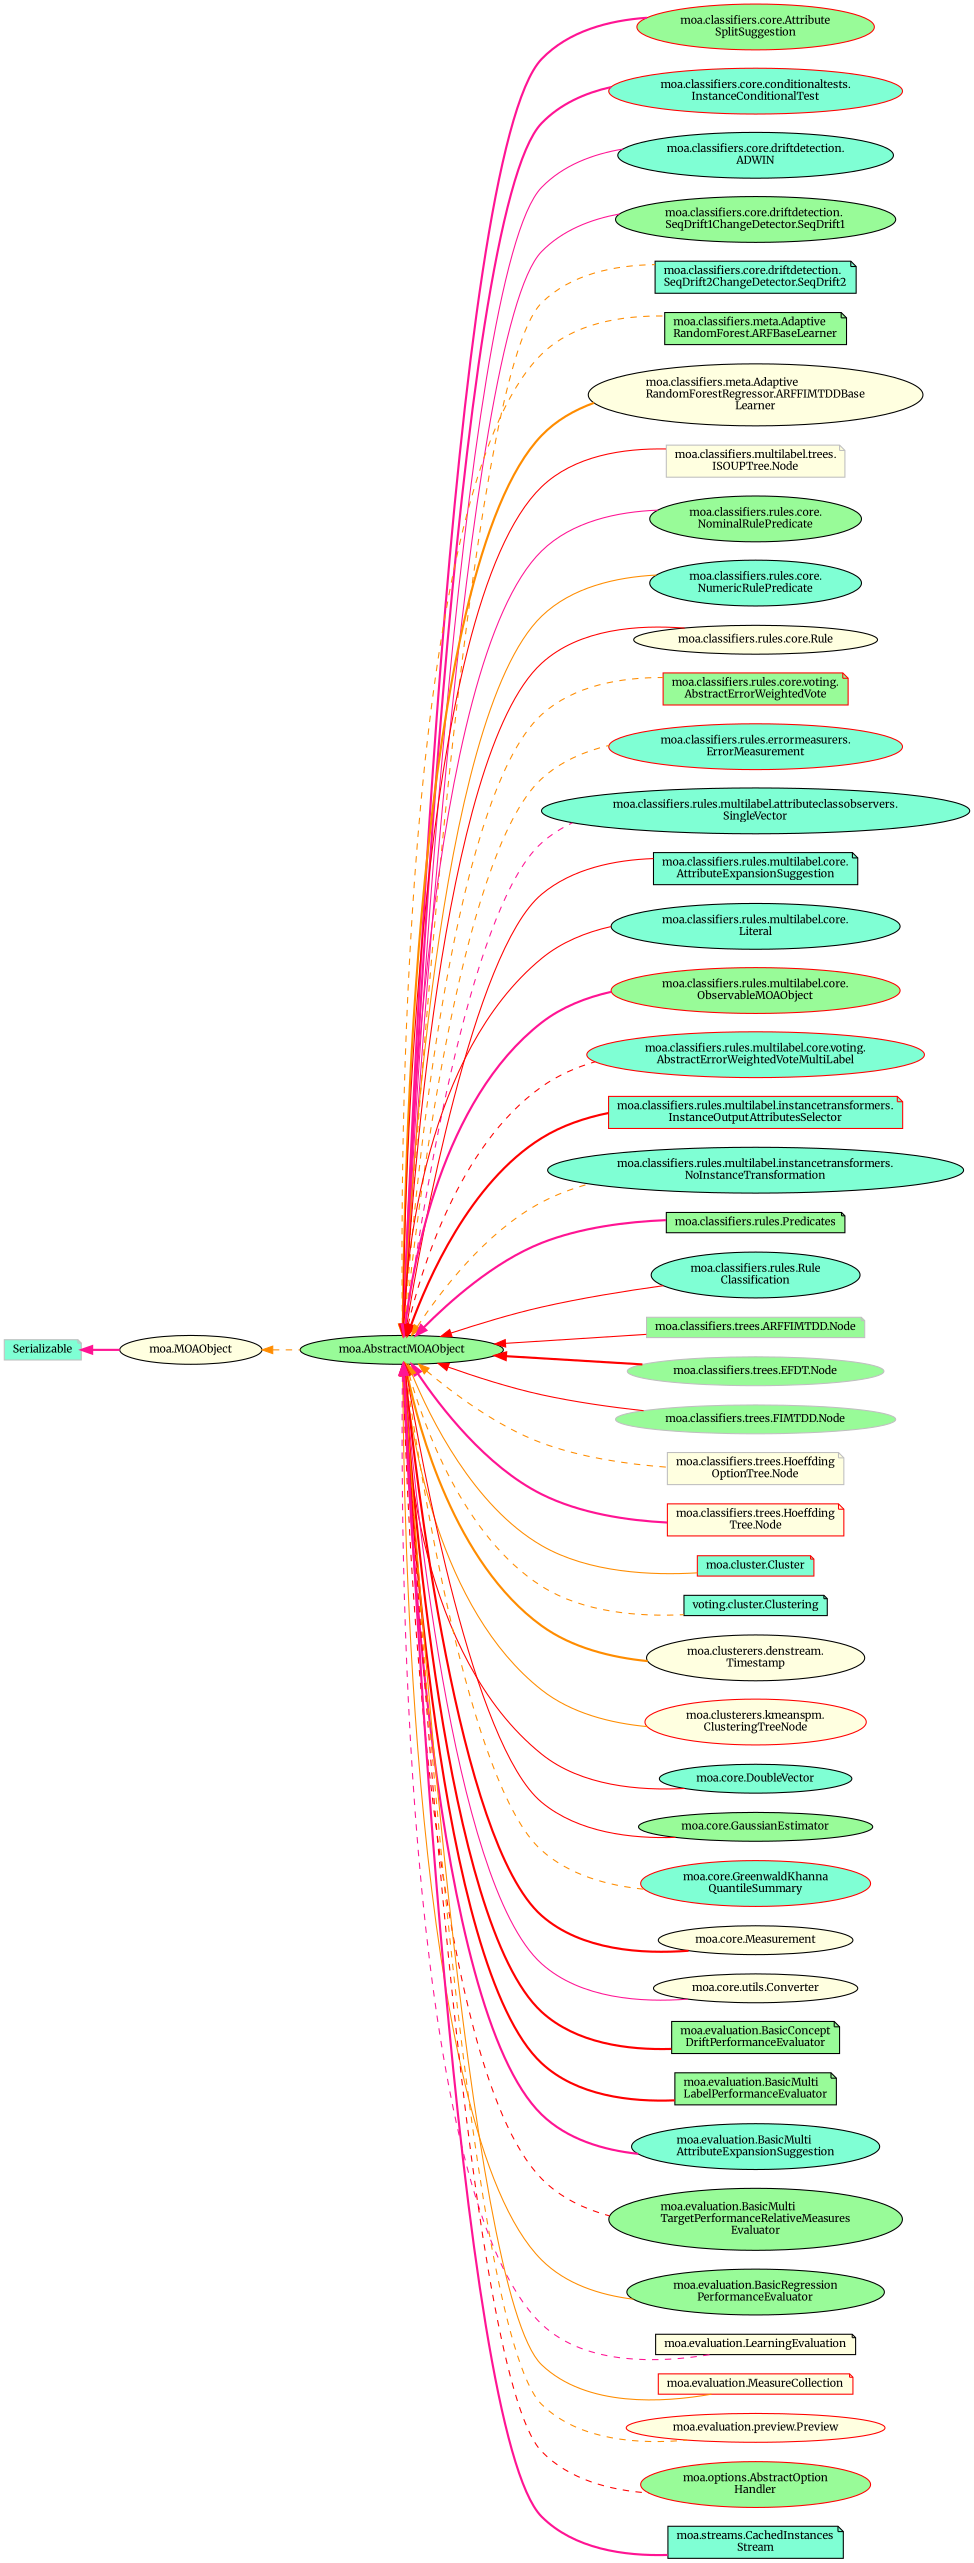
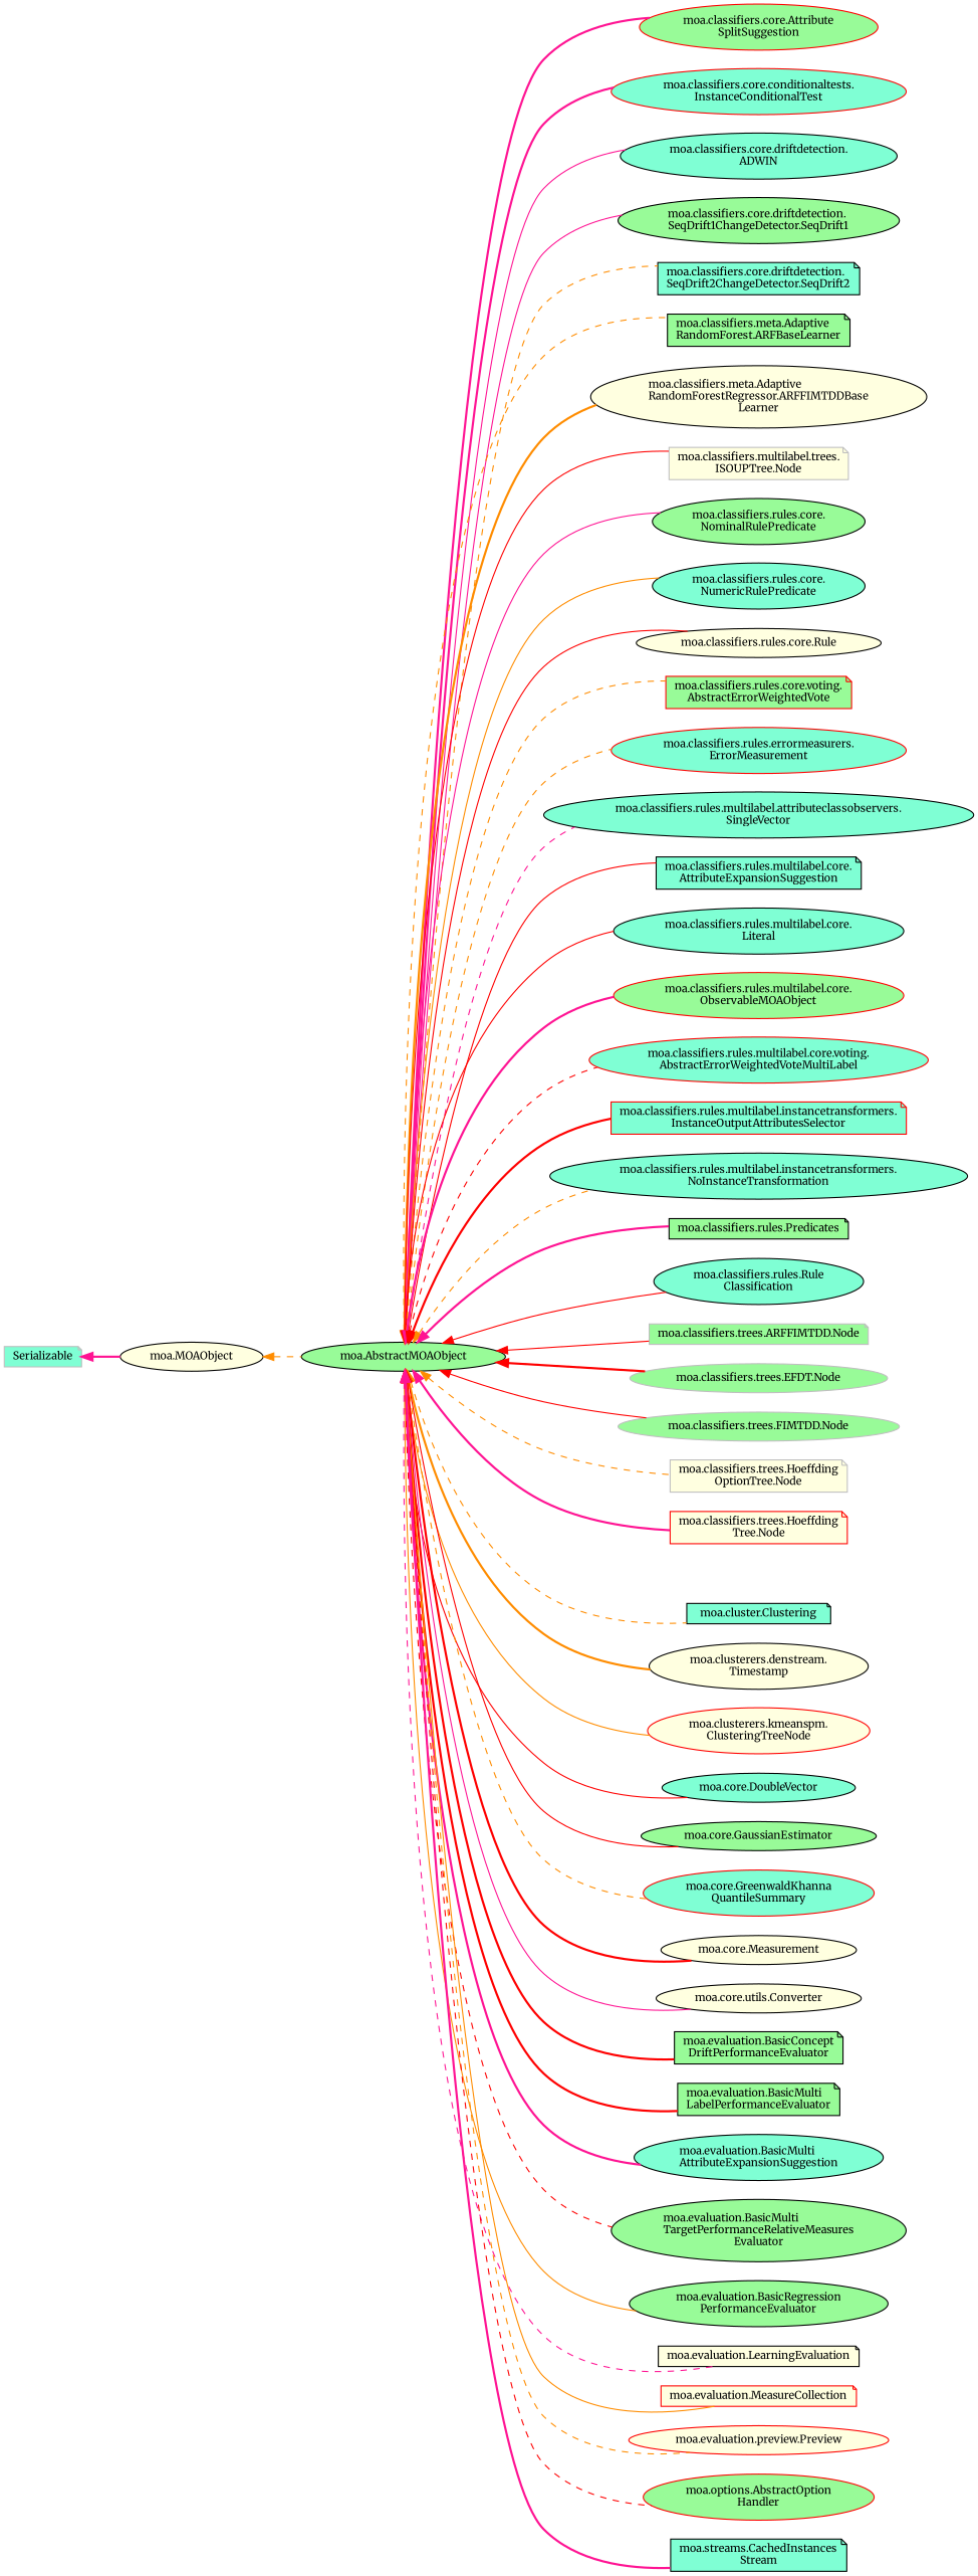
  digraph {
    fontname=Merriweather
    rankdir=LR
    node [color=black fillcolor=aquamarine fontname=Merriweather fontsize=10 shape=ellipse style=filled]
    edge [color=darkorange dir=back fontname=Merriweather fontsize=10 labelfontname=Helvetica labelfontsize=10 style=solid]
    n1 [fillcolor=palegreen fontcolor=black height=0.2 label="moa.AbstractMOAObject" width=0.4]
    n2 [color=red fillcolor=palegreen height=0.2 label="moa.classifiers.core.Attribute\lSplitSuggestion" width=0.4]
    n3 [color=red height=0.2 label="moa.classifiers.core.conditionaltests.\lInstanceConditionalTest" width=0.4]
    n4 [height=0.2 label="moa.classifiers.core.driftdetection.\lADWIN" width=0.4]
    n5 [fillcolor=palegreen height=0.2 label="moa.classifiers.core.driftdetection.\lSeqDrift1ChangeDetector.SeqDrift1" width=0.4]
    n6 [height=0.2 label="moa.classifiers.core.driftdetection.\lSeqDrift2ChangeDetector.SeqDrift2" shape=note width=0.4]
    n7 [fillcolor=palegreen height=0.2 label="moa.classifiers.meta.Adaptive\lRandomForest.ARFBaseLearner" shape=note width=0.4]
    n8 [fillcolor=lightyellow height=0.2 label="moa.classifiers.meta.Adaptive\lRandomForestRegressor.ARFFIMTDDBase\lLearner" width=0.4]
    n9 [color=grey75 fillcolor=lightyellow height=0.2 label="moa.classifiers.multilabel.trees.\lISOUPTree.Node" shape=note width=0.4]
    n10 [fillcolor=palegreen height=0.2 label="moa.classifiers.rules.core.\lNominalRulePredicate" width=0.4]
    n11 [height=0.2 label="moa.classifiers.rules.core.\lNumericRulePredicate" width=0.4]
    n12 [fillcolor=lightyellow height=0.2 label="moa.classifiers.rules.core.Rule" width=0.4]
    n13 [color=red fillcolor=palegreen height=0.2 label="moa.classifiers.rules.core.voting.\lAbstractErrorWeightedVote" shape=note width=0.4]
    n14 [color=red height=0.2 label="moa.classifiers.rules.errormeasurers.\lErrorMeasurement" width=0.4]
    n15 [height=0.2 label="moa.classifiers.rules.multilabel.attributeclassobservers.\lSingleVector" width=0.4]
    n16 [height=0.2 label="moa.classifiers.rules.multilabel.core.\lAttributeExpansionSuggestion" shape=note width=0.4]
    n17 [height=0.2 label="moa.classifiers.rules.multilabel.core.\lLiteral" width=0.4]
    n18 [color=red fillcolor=palegreen height=0.2 label="moa.classifiers.rules.multilabel.core.\lObservableMOAObject" width=0.4]
    n19 [color=red height=0.2 label="moa.classifiers.rules.multilabel.core.voting.\lAbstractErrorWeightedVoteMultiLabel" width=0.4]
    n20 [color=red height=0.2 label="moa.classifiers.rules.multilabel.instancetransformers.\lInstanceOutputAttributesSelector" shape=note width=0.4]
    n21 [height=0.2 label="moa.classifiers.rules.multilabel.instancetransformers.\lNoInstanceTransformation" width=0.4]
    n22 [fillcolor=palegreen height=0.2 label="moa.classifiers.rules.Predicates" shape=note width=0.4]
    n23 [height=0.2 label="moa.classifiers.rules.Rule\lClassification" width=0.4]
    n24 [color=grey75 fillcolor=palegreen height=0.2 label="moa.classifiers.trees.ARFFIMTDD.Node" shape=note width=0.4]
    n25 [color=grey75 fillcolor=palegreen height=0.2 label="moa.classifiers.trees.EFDT.Node" width=0.4]
    n26 [color=grey75 fillcolor=palegreen height=0.2 label="moa.classifiers.trees.FIMTDD.Node" width=0.4]
    n27 [color=grey75 fillcolor=lightyellow height=0.2 label="moa.classifiers.trees.Hoeffding\lOptionTree.Node" shape=note width=0.4]
    n28 [color=red fillcolor=lightyellow height=0.2 label="moa.classifiers.trees.Hoeffding\lTree.Node" shape=note width=0.4]
-   n29 [color=red height=0.2 label="moa.cluster.Cluster" shape=note width=0.4]
-   n30 [height=0.2 label="voting.cluster.Clustering" shape=note width=0.4]
+   n30 [height=0.2 label="moa.cluster.Clustering" shape=note width=0.4]
    n31 [fillcolor=lightyellow height=0.2 label="moa.clusterers.denstream.\lTimestamp" width=0.4]
    n32 [color=red fillcolor=lightyellow height=0.2 label="moa.clusterers.kmeanspm.\lClusteringTreeNode" width=0.4]
    n33 [height=0.2 label="moa.core.DoubleVector" width=0.4]
    n34 [fillcolor=palegreen height=0.2 label="moa.core.GaussianEstimator" width=0.4]
    n35 [color=red height=0.2 label="moa.core.GreenwaldKhanna\lQuantileSummary" width=0.4]
    n36 [fillcolor=lightyellow height=0.2 label="moa.core.Measurement" width=0.4]
    n37 [fillcolor=lightyellow height=0.2 label="moa.core.utils.Converter" width=0.4]
    n38 [fillcolor=palegreen height=0.2 label="moa.evaluation.BasicConcept\lDriftPerformanceEvaluator" shape=note width=0.4]
    n39 [fillcolor=palegreen height=0.2 label="moa.evaluation.BasicMulti\lLabelPerformanceEvaluator" shape=note width=0.4]
    n40 [height=0.2 label="moa.evaluation.BasicMulti\lAttributeExpansionSuggestion" width=0.4]
    n41 [fillcolor=palegreen height=0.2 label="moa.evaluation.BasicMulti\lTargetPerformanceRelativeMeasures\lEvaluator" width=0.4]
    n42 [fillcolor=palegreen height=0.2 label="moa.evaluation.BasicRegression\lPerformanceEvaluator" width=0.4]
    n43 [fillcolor=lightyellow height=0.2 label="moa.evaluation.LearningEvaluation" shape=note width=0.4]
    n44 [color=red fillcolor=lightyellow height=0.2 label="moa.evaluation.MeasureCollection" shape=note width=0.4]
    n45 [color=red fillcolor=lightyellow height=0.2 label="moa.evaluation.preview.Preview" width=0.4]
    n46 [color=red fillcolor=palegreen height=0.2 label="moa.options.AbstractOption\lHandler" width=0.4]
    n47 [height=0.2 label="moa.streams.CachedInstances\lStream" shape=note width=0.4]
    n48 [fillcolor=lightyellow height=0.2 label="moa.MOAObject" width=0.4]
    n49 [color=grey75 height=0.2 label=Serializable shape=note width=0.4]
    n1 -> n2 [color=deeppink style=bold]
    n1 -> n3 [color=deeppink style=bold]
    n1 -> n4 [color=deeppink]
    n1 -> n5 [color=deeppink]
    n1 -> n6 [style=dashed]
    n1 -> n7 [style=dashed]
    n1 -> n8 [style=bold]
    n1 -> n9 [color=red]
    n1 -> n10 [color=deeppink]
    n1 -> n11
    n1 -> n12 [color=red]
    n1 -> n13 [style=dashed]
    n1 -> n14 [style=dashed]
    n1 -> n15 [color=deeppink style=dashed]
    n1 -> n16 [color=red]
    n1 -> n17 [color=red]
    n1 -> n18 [color=deeppink style=bold]
    n1 -> n19 [color=red style=dashed]
    n1 -> n20 [color=red style=bold]
    n1 -> n21 [style=dashed]
    n1 -> n22 [color=deeppink style=bold]
    n1 -> n23 [color=red]
    n1 -> n24 [color=red]
    n1 -> n25 [color=red style=bold]
    n1 -> n26 [color=red]
    n1 -> n27 [style=dashed]
    n1 -> n28 [color=deeppink style=bold]
-   n1 -> n29
    n1 -> n30 [style=dashed]
    n1 -> n31 [style=bold]
    n1 -> n32
    n1 -> n33 [color=red]
    n1 -> n34 [color=red]
    n1 -> n35 [style=dashed]
    n1 -> n36 [color=red style=bold]
    n1 -> n37 [color=deeppink]
    n1 -> n38 [color=red style=bold]
    n1 -> n39 [color=red style=bold]
    n1 -> n40 [color=deeppink style=bold]
    n1 -> n41 [color=red style=dashed]
    n1 -> n42
    n1 -> n43 [color=deeppink style=dashed]
    n1 -> n44
    n1 -> n45 [style=dashed]
    n1 -> n46 [color=red style=dashed]
    n1 -> n47 [color=deeppink style=bold]
    n48 -> n1 [style=dashed]
    n49 -> n48 [color=deeppink style=bold]
  }
